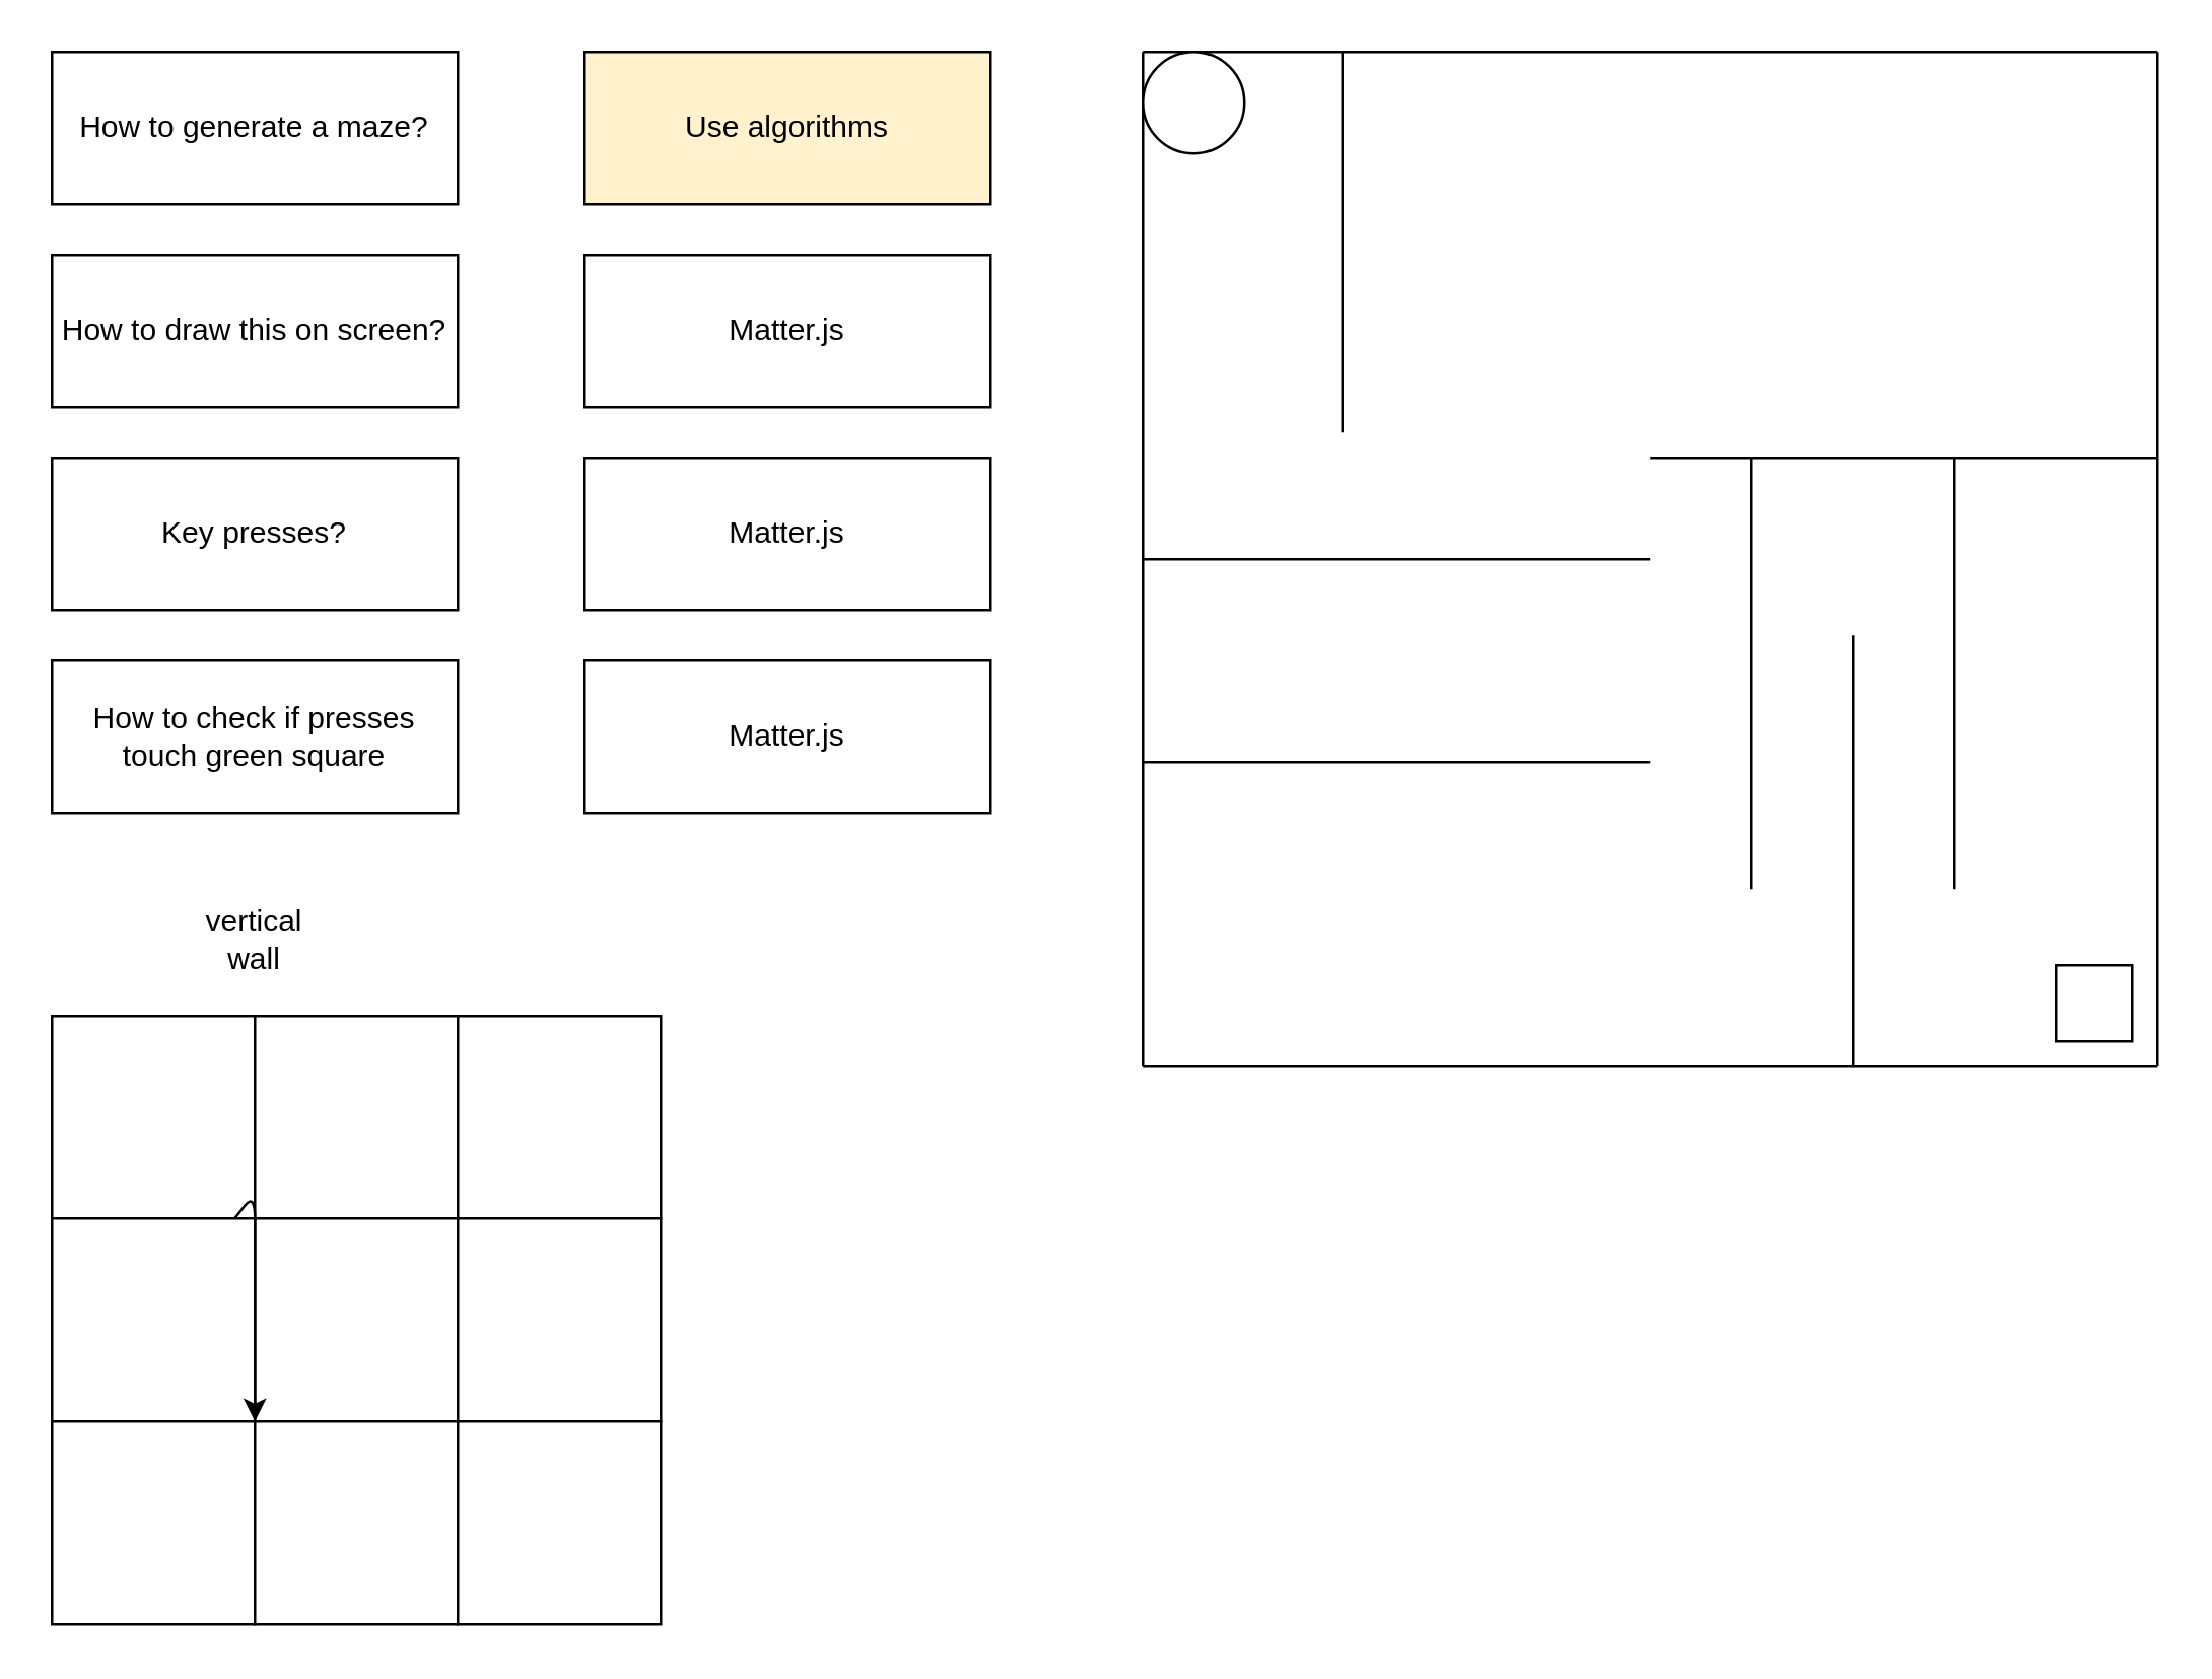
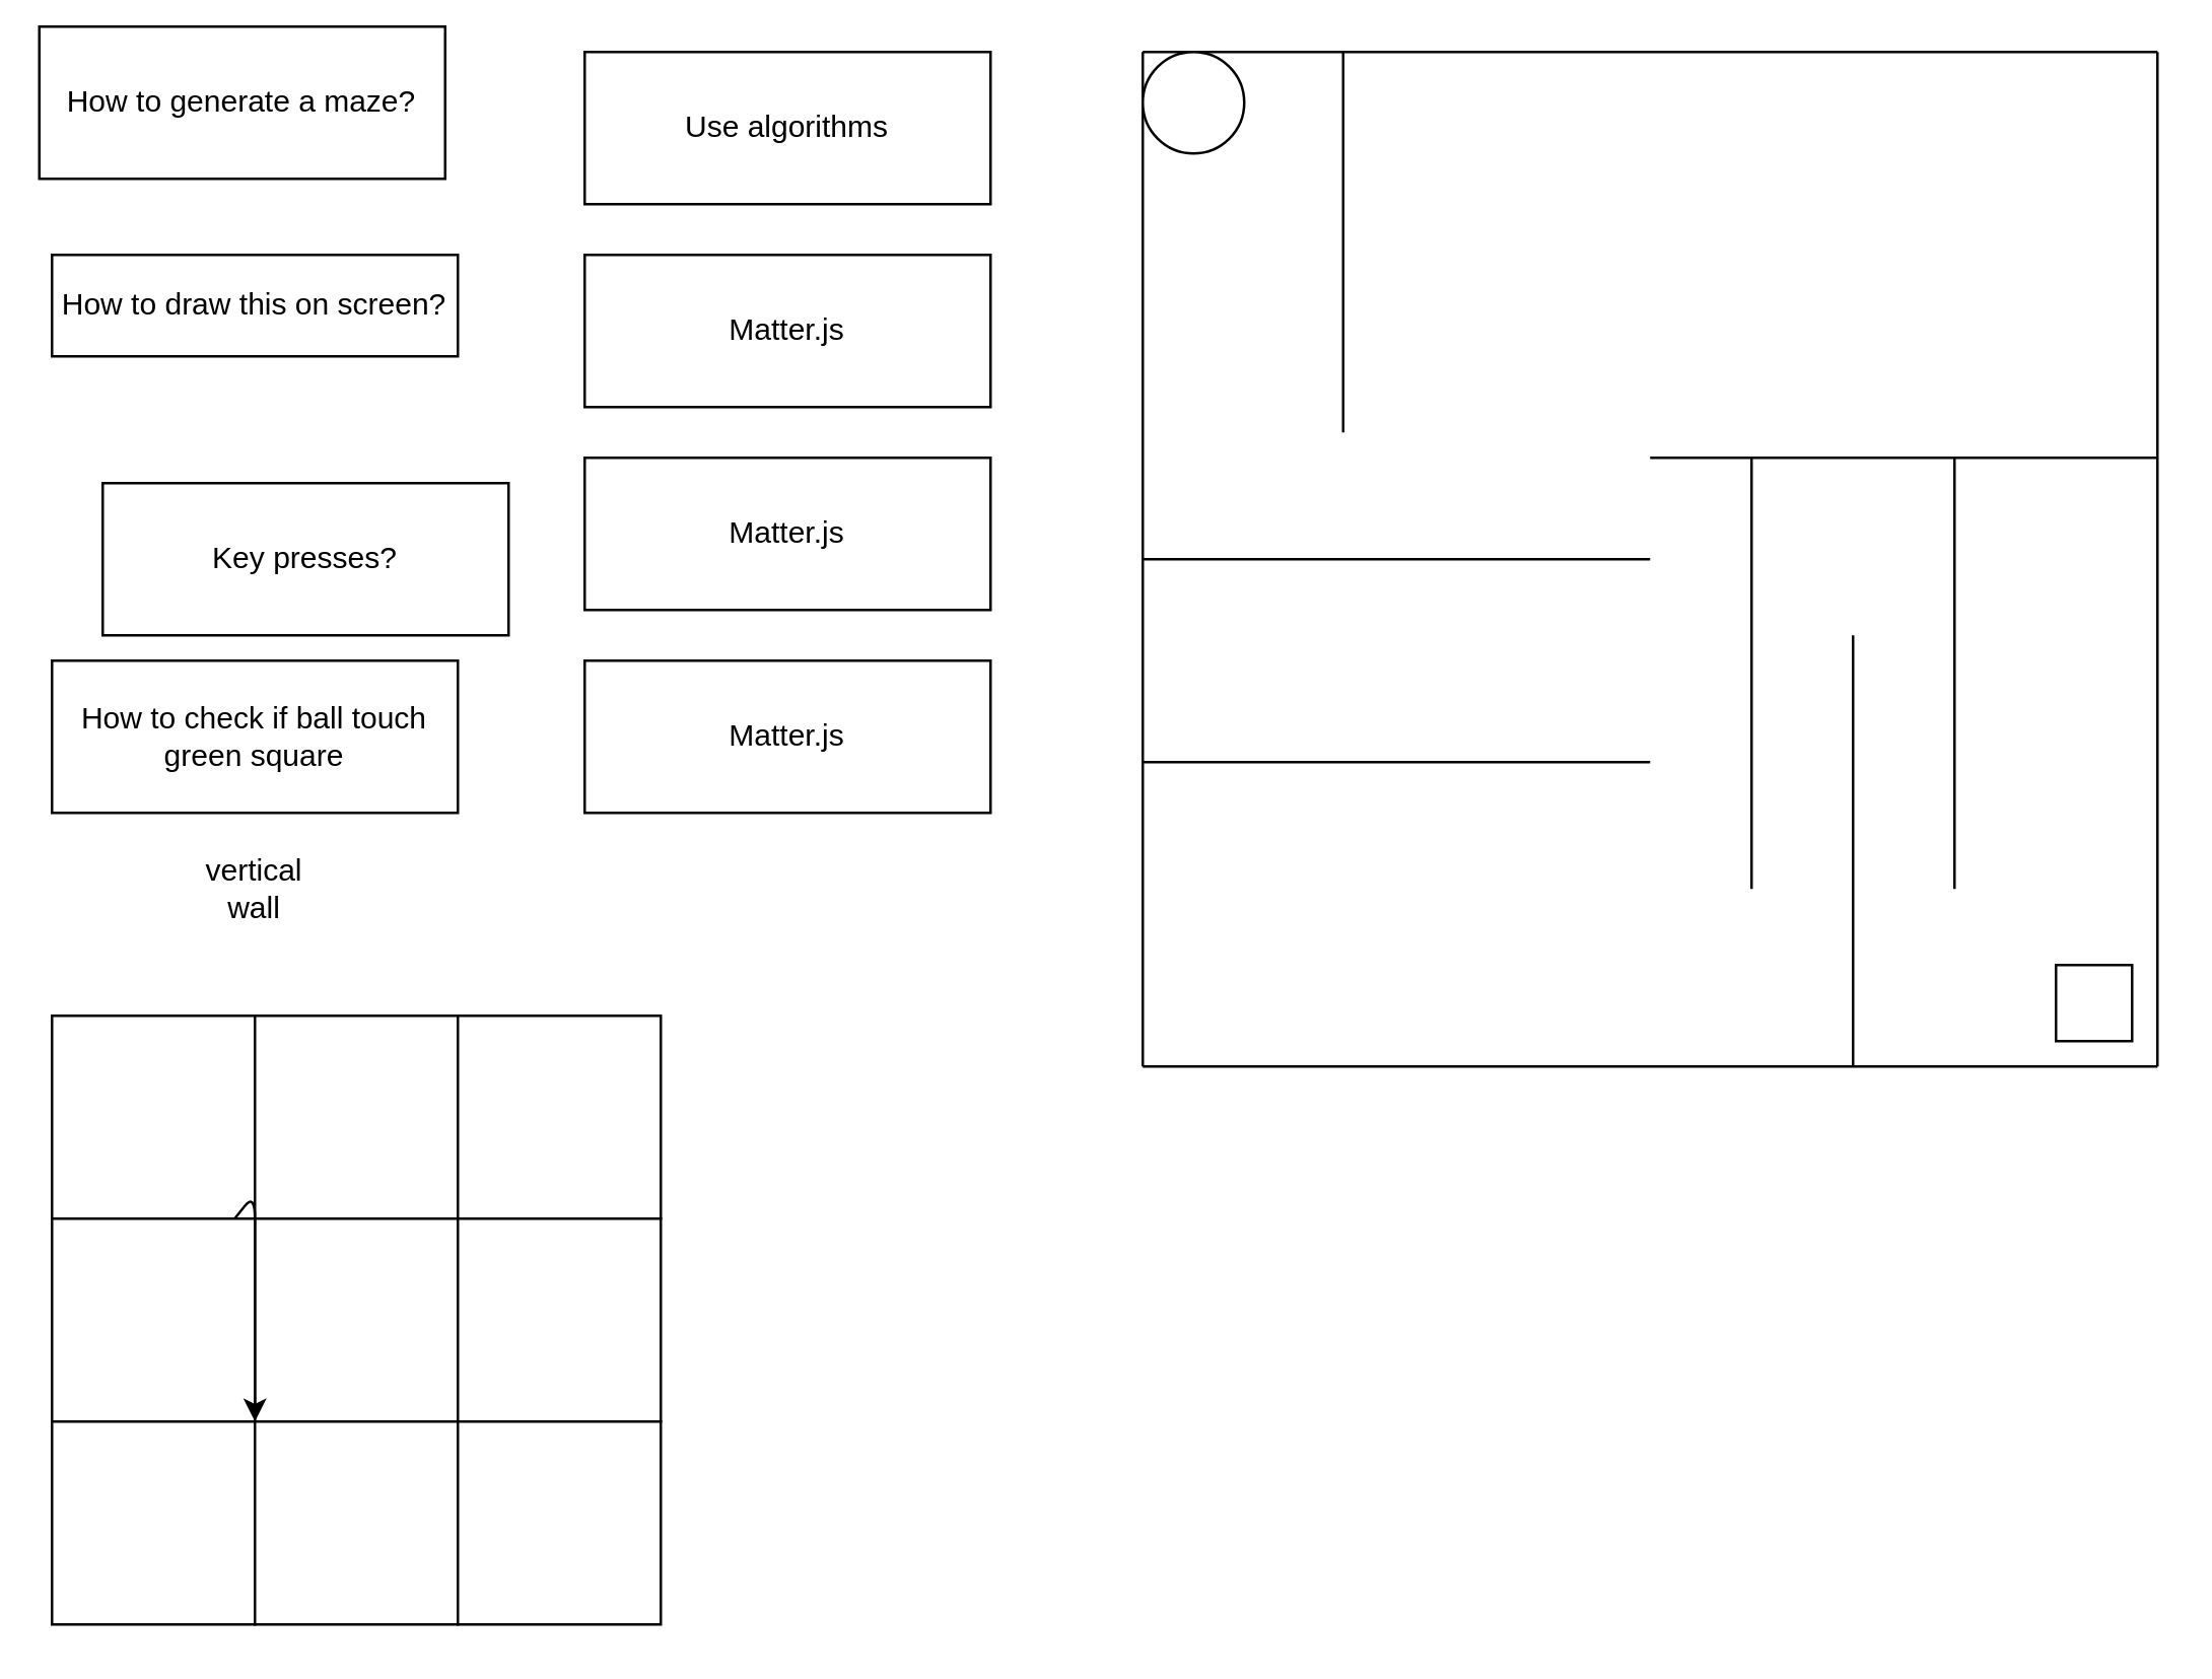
  <mxCell id="0" />
  <mxCell id="1" parent="0" />
  <mxCell id="2" value="Matter.js" style="rounded=0;whiteSpace=wrap;html=1;" parent="1" vertex="1"><mxGeometry x="230" y="100" width="160" height="60" as="geometry" /></mxCell>
- <mxCell id="3" value="How to generate a maze?" style="rounded=0;whiteSpace=wrap;html=1;" parent="1" vertex="1"><mxGeometry x="20" y="20" width="160" height="60" as="geometry" /></mxCell>
- <mxCell id="4" value="Use algorithms" style="rounded=0;whiteSpace=wrap;html=1;fillColor=#fff2cc;" parent="1" vertex="1"><mxGeometry x="230" y="20" width="160" height="60" as="geometry" /></mxCell>
- <mxCell id="5" value="How to draw this on screen?" style="rounded=0;whiteSpace=wrap;html=1;" parent="1" vertex="1"><mxGeometry x="20" y="100" width="160" height="60" as="geometry" /></mxCell>
- <mxCell id="6" value="Key presses?" style="rounded=0;whiteSpace=wrap;html=1;" parent="1" vertex="1"><mxGeometry x="20" y="180" width="160" height="60" as="geometry" /></mxCell>
- <mxCell id="7" value="How to check if presses touch green square" style="rounded=0;whiteSpace=wrap;html=1;" parent="1" vertex="1"><mxGeometry x="20" y="260" width="160" height="60" as="geometry" /></mxCell>
+ <mxCell id="3" value="How to generate a maze?" style="rounded=0;whiteSpace=wrap;html=1;" parent="1" vertex="1"><mxGeometry x="15" y="10" width="160" height="60" as="geometry" /></mxCell>
+ <mxCell id="4" value="Use algorithms" style="rounded=0;whiteSpace=wrap;html=1;" parent="1" vertex="1"><mxGeometry x="230" y="20" width="160" height="60" as="geometry" /></mxCell>
+ <mxCell id="5" value="How to draw this on screen?" style="rounded=0;whiteSpace=wrap;html=1;" parent="1" vertex="1"><mxGeometry x="20" y="100" width="160" height="40" as="geometry" /></mxCell>
+ <mxCell id="6" value="Key presses?" style="rounded=0;whiteSpace=wrap;html=1;" parent="1" vertex="1"><mxGeometry x="40" y="190" width="160" height="60" as="geometry" /></mxCell>
+ <mxCell id="7" value="How to check if ball touch green square" style="rounded=0;whiteSpace=wrap;html=1;" parent="1" vertex="1"><mxGeometry x="20" y="260" width="160" height="60" as="geometry" /></mxCell>
  <mxCell id="8" value="Matter.js" style="rounded=0;whiteSpace=wrap;html=1;" parent="1" vertex="1"><mxGeometry x="230" y="180" width="160" height="60" as="geometry" /></mxCell>
  <mxCell id="9" value="Matter.js" style="rounded=0;whiteSpace=wrap;html=1;" parent="1" vertex="1"><mxGeometry x="230" y="260" width="160" height="60" as="geometry" /></mxCell>
  <mxCell id="10" value="" style="endArrow=none;html=1;" parent="1" edge="1"><mxGeometry width="50" height="50" relative="1" as="geometry"><mxPoint x="450" y="420" as="sourcePoint" /><mxPoint x="450" y="20" as="targetPoint" /><Array as="points" /></mxGeometry></mxCell>
  <mxCell id="11" value="" style="endArrow=none;html=1;" parent="1" edge="1"><mxGeometry width="50" height="50" relative="1" as="geometry"><mxPoint x="450" y="420" as="sourcePoint" /><mxPoint x="850" y="420" as="targetPoint" /><Array as="points" /></mxGeometry></mxCell>
  <mxCell id="12" value="" style="endArrow=none;html=1;" parent="1" edge="1"><mxGeometry width="50" height="50" relative="1" as="geometry"><mxPoint x="850" y="420" as="sourcePoint" /><mxPoint x="850" y="20" as="targetPoint" /><Array as="points" /></mxGeometry></mxCell>
  <mxCell id="13" value="" style="endArrow=none;html=1;" parent="1" edge="1"><mxGeometry width="50" height="50" relative="1" as="geometry"><mxPoint x="450" y="20" as="sourcePoint" /><mxPoint x="850" y="20" as="targetPoint" /><Array as="points" /></mxGeometry></mxCell>
  <mxCell id="14" value="" style="ellipse;whiteSpace=wrap;html=1;aspect=fixed;" parent="1" vertex="1"><mxGeometry x="450" y="20" width="40" height="40" as="geometry" /></mxCell>
  <mxCell id="15" value="" style="whiteSpace=wrap;html=1;aspect=fixed;" parent="1" vertex="1"><mxGeometry x="810" y="380" width="30" height="30" as="geometry" /></mxCell>
  <mxCell id="16" value="" style="endArrow=none;html=1;" parent="1" edge="1"><mxGeometry width="50" height="50" relative="1" as="geometry"><mxPoint x="770" y="350" as="sourcePoint" /><mxPoint x="770" y="180" as="targetPoint" /><Array as="points"><mxPoint x="770" y="270" /></Array></mxGeometry></mxCell>
  <mxCell id="17" value="" style="endArrow=none;html=1;" parent="1" edge="1"><mxGeometry width="50" height="50" relative="1" as="geometry"><mxPoint x="650" y="180" as="sourcePoint" /><mxPoint x="850" y="180" as="targetPoint" /><Array as="points" /></mxGeometry></mxCell>
  <mxCell id="18" value="" style="endArrow=none;html=1;" parent="1" edge="1"><mxGeometry width="50" height="50" relative="1" as="geometry"><mxPoint x="529" y="170" as="sourcePoint" /><mxPoint x="529" y="20" as="targetPoint" /><Array as="points"><mxPoint x="529" y="110" /></Array></mxGeometry></mxCell>
  <mxCell id="19" value="" style="endArrow=none;html=1;" parent="1" edge="1"><mxGeometry width="50" height="50" relative="1" as="geometry"><mxPoint x="450" y="220" as="sourcePoint" /><mxPoint x="650" y="220" as="targetPoint" /><Array as="points" /></mxGeometry></mxCell>
  <mxCell id="20" value="" style="endArrow=none;html=1;" parent="1" edge="1"><mxGeometry width="50" height="50" relative="1" as="geometry"><mxPoint x="450" y="300" as="sourcePoint" /><mxPoint x="650" y="300" as="targetPoint" /><Array as="points" /></mxGeometry></mxCell>
  <mxCell id="21" value="" style="endArrow=none;html=1;" parent="1" edge="1"><mxGeometry width="50" height="50" relative="1" as="geometry"><mxPoint x="690" y="350" as="sourcePoint" /><mxPoint x="690" y="180" as="targetPoint" /><Array as="points"><mxPoint x="690" y="270" /></Array></mxGeometry></mxCell>
  <mxCell id="22" value="" style="endArrow=none;html=1;" parent="1" edge="1"><mxGeometry width="50" height="50" relative="1" as="geometry"><mxPoint x="730" y="420" as="sourcePoint" /><mxPoint x="730" y="250" as="targetPoint" /><Array as="points"><mxPoint x="730" y="340" /></Array></mxGeometry></mxCell>
  <mxCell id="23" value="" style="rounded=0;whiteSpace=wrap;html=1;" vertex="1" parent="1"><mxGeometry x="20" y="400" width="80" height="80" as="geometry" /></mxCell>
  <mxCell id="24" value="" style="rounded=0;whiteSpace=wrap;html=1;" vertex="1" parent="1"><mxGeometry x="100" y="400" width="80" height="80" as="geometry" /></mxCell>
  <mxCell id="25" value="" style="rounded=0;whiteSpace=wrap;html=1;" vertex="1" parent="1"><mxGeometry x="180" y="400" width="80" height="80" as="geometry" /></mxCell>
  <mxCell id="26" value="" style="rounded=0;whiteSpace=wrap;html=1;" vertex="1" parent="1"><mxGeometry x="20" y="480" width="80" height="80" as="geometry" /></mxCell>
  <mxCell id="27" value="" style="rounded=0;whiteSpace=wrap;html=1;" vertex="1" parent="1"><mxGeometry x="100" y="480" width="80" height="80" as="geometry" /></mxCell>
  <mxCell id="28" value="" style="rounded=0;whiteSpace=wrap;html=1;" vertex="1" parent="1"><mxGeometry x="180" y="480" width="80" height="80" as="geometry" /></mxCell>
  <mxCell id="29" value="" style="rounded=0;whiteSpace=wrap;html=1;" vertex="1" parent="1"><mxGeometry x="20" y="560" width="80" height="80" as="geometry" /></mxCell>
  <mxCell id="30" value="" style="rounded=0;whiteSpace=wrap;html=1;" vertex="1" parent="1"><mxGeometry x="100" y="560" width="80" height="80" as="geometry" /></mxCell>
  <mxCell id="31" value="" style="rounded=0;whiteSpace=wrap;html=1;" vertex="1" parent="1"><mxGeometry x="180" y="560" width="80" height="80" as="geometry" /></mxCell>
- <mxCell id="32" value="vertical wall&lt;br&gt;" style="text;html=1;strokeColor=none;fillColor=none;align=center;verticalAlign=middle;whiteSpace=wrap;rounded=0;" vertex="1" parent="1"><mxGeometry x="80" y="360" width="40" height="20" as="geometry" /></mxCell>
+ <mxCell id="32" value="vertical wall&lt;br&gt;" style="text;html=1;strokeColor=none;fillColor=none;align=center;verticalAlign=middle;whiteSpace=wrap;rounded=0;" vertex="1" parent="1"><mxGeometry x="80" y="340" width="40" height="20" as="geometry" /></mxCell>
  <mxCell id="33" value="" style="endArrow=classic;html=1;entryX=1;entryY=0;entryDx=0;entryDy=0;" edge="1" parent="1" source="26" target="29"><mxGeometry width="50" height="50" relative="1" as="geometry"><mxPoint x="90" y="530" as="sourcePoint" /><mxPoint x="140" y="480" as="targetPoint" /><Array as="points"><mxPoint x="100" y="470" /><mxPoint x="100" y="530" /></Array></mxGeometry></mxCell>
